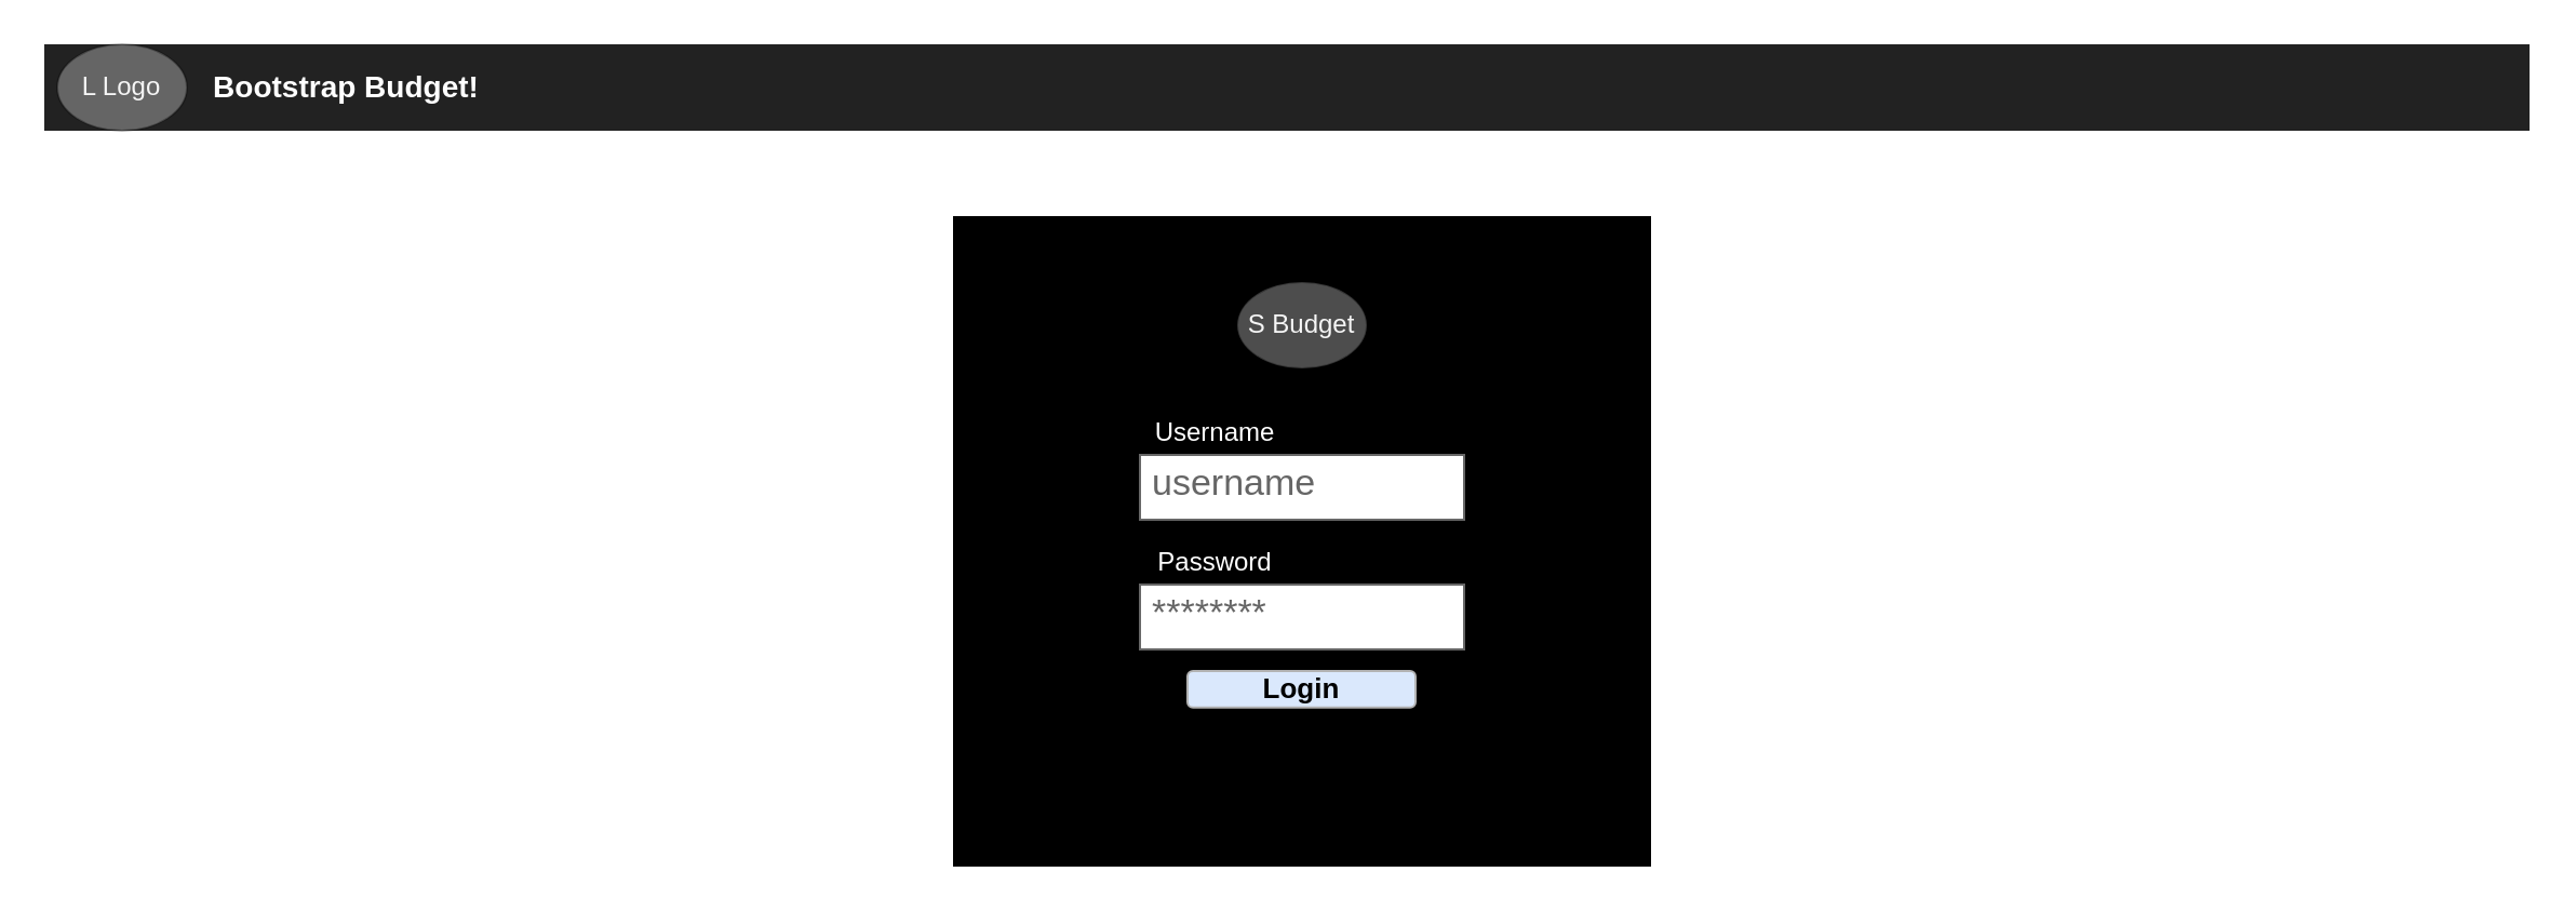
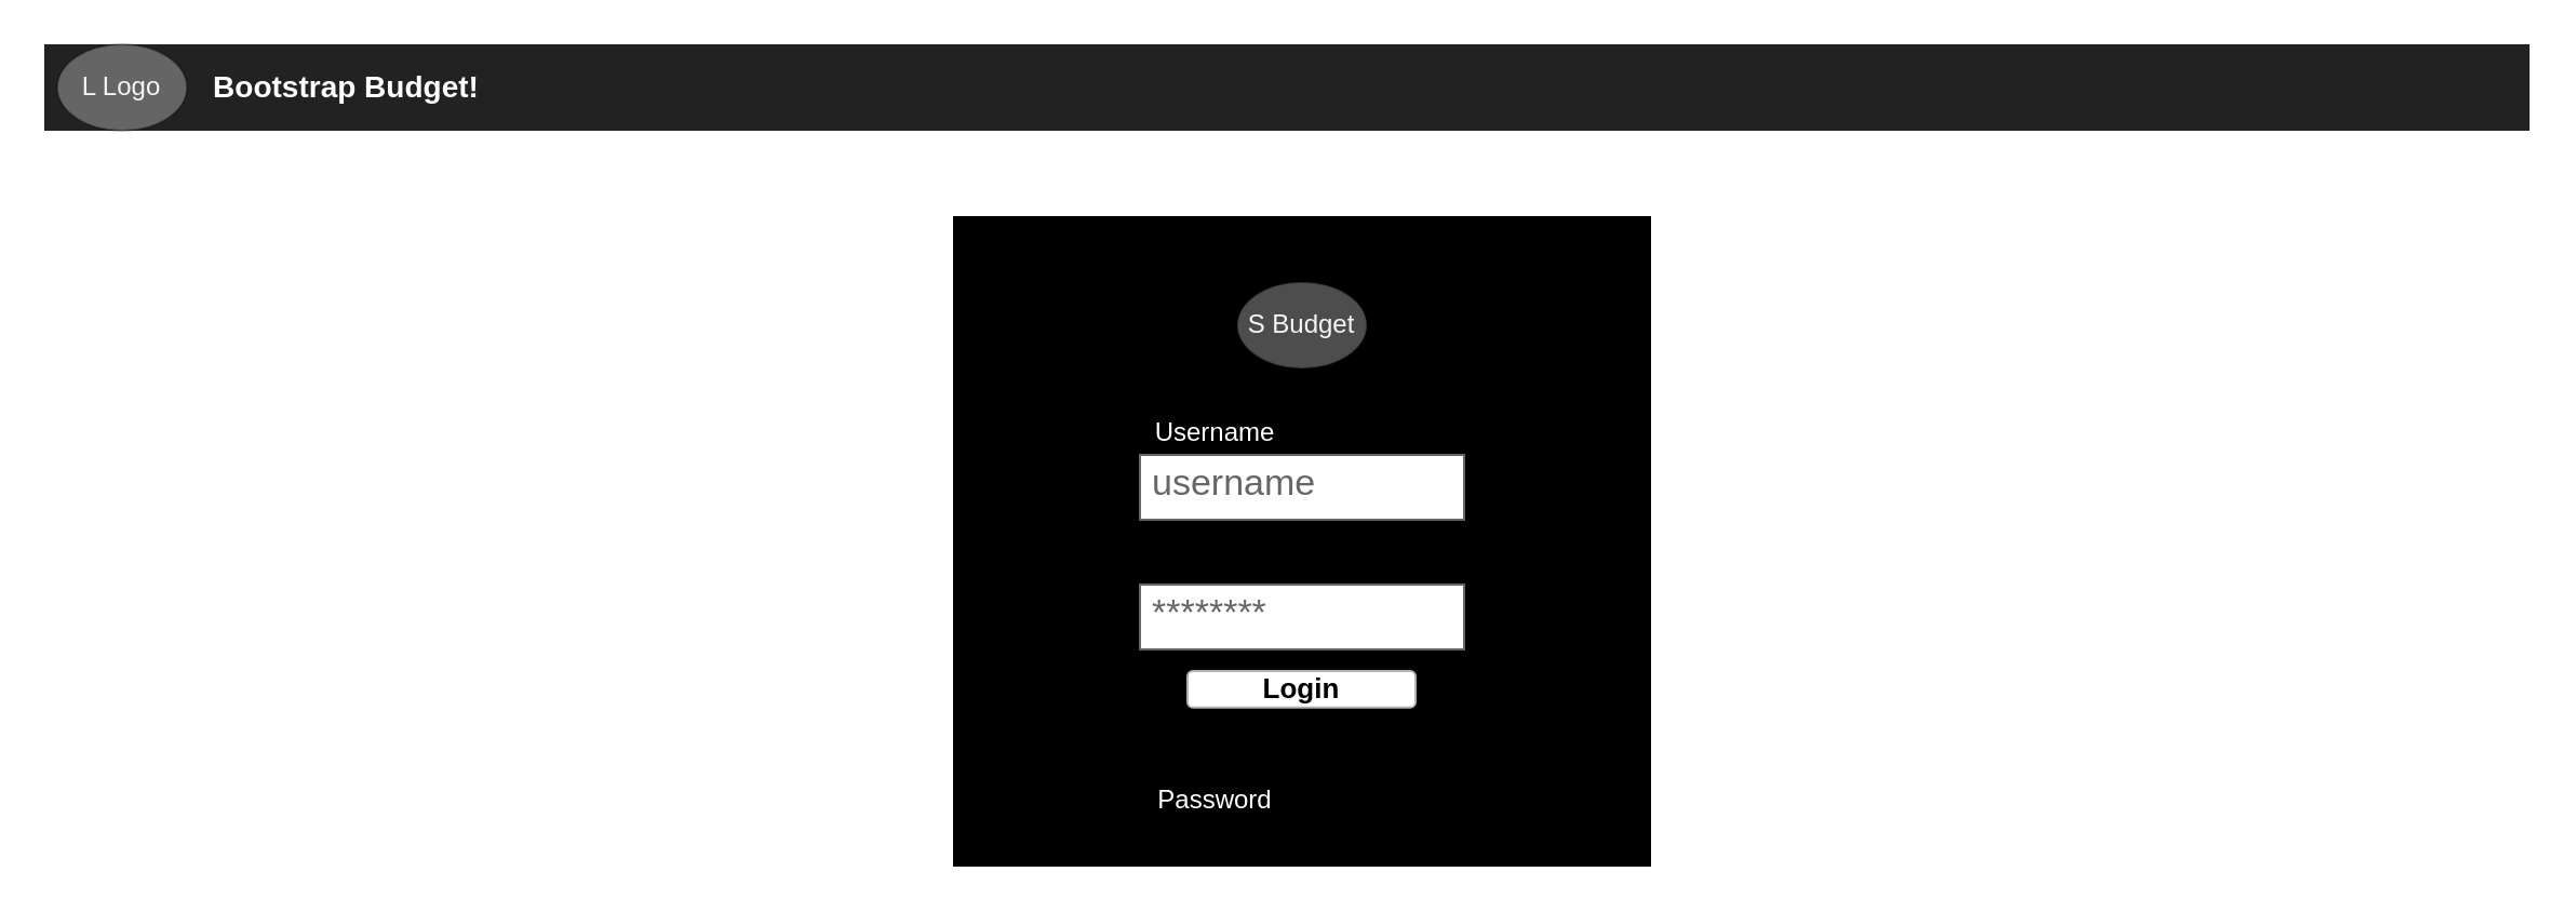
  <mxCell id="0" style=";html=1;" />
  <mxCell id="1" style=";html=1;" parent="0" />
  <mxCell id="2" value="" style="html=1;shadow=0;dashed=0;shape=mxgraph.bootstrap.rect;fillColor=#222222;strokeColor=none;whiteSpace=wrap;rounded=0;fontSize=12;fontColor=#000000;align=center;fontStyle=1;" parent="1" vertex="1"><mxGeometry x="20" y="20" width="1150" height="40" as="geometry" /></mxCell>
  <mxCell id="3" value="Bootstrap Budget!" style="html=1;shadow=0;dashed=0;fillColor=none;strokeColor=none;shape=mxgraph.bootstrap.rect;fontSize=14;whiteSpace=wrap;fontStyle=1;fontColor=#FFFFFF;" parent="2" vertex="1"><mxGeometry x="65" width="150" height="40" as="geometry" /></mxCell>
  <mxCell id="4" value="L Logo" style="ellipse;whiteSpace=wrap;html=1;opacity=30;fontColor=#F5F5F5;" parent="2" vertex="1"><mxGeometry x="6" width="60" height="40" as="geometry" /></mxCell>
  <mxCell id="5" value="" style="strokeWidth=1;shadow=0;dashed=0;align=left;html=1;shape=mxgraph.mockup.text.textBox;fontColor=#000000;align=left;fontSize=12;spacingLeft=4;spacingTop=-3;strokeColor=#000000;mainText=;fontFamily=Helvetica;fillColor=#000000;" parent="1" vertex="1"><mxGeometry x="441" y="100" width="322" height="300" as="geometry" /></mxCell>
  <mxCell id="6" value="S Budget" style="ellipse;whiteSpace=wrap;html=1;opacity=30;fontColor=#F5F5F5;fillColor=#FFFFFF;" parent="1" vertex="1"><mxGeometry x="572" y="130" width="60" height="40" as="geometry" /></mxCell>
  <mxCell id="7" value="username" style="strokeWidth=1;shadow=0;dashed=0;align=center;html=1;shape=mxgraph.mockup.text.textBox;fontColor=#666666;align=left;fontSize=17;spacingLeft=4;spacingTop=-3;strokeColor=#666666;mainText=;fillColor=#FFFFFF;" vertex="1" parent="1"><mxGeometry x="527" y="210" width="150" height="30" as="geometry" /></mxCell>
  <mxCell id="8" value="********" style="strokeWidth=1;shadow=0;dashed=0;align=center;html=1;shape=mxgraph.mockup.text.textBox;fontColor=#666666;align=left;fontSize=17;spacingLeft=4;spacingTop=-3;strokeColor=#666666;mainText=;fillColor=#FFFFFF;" vertex="1" parent="1"><mxGeometry x="527" y="270" width="150" height="30" as="geometry" /></mxCell>
  <mxCell id="9" value="Username" style="text;html=1;strokeColor=none;fillColor=none;align=center;verticalAlign=middle;whiteSpace=wrap;rounded=0;fontColor=#FFFFFF;" vertex="1" parent="1"><mxGeometry x="527" y="190" width="70" height="20" as="geometry" /></mxCell>
- <mxCell id="10" value="Password" style="text;html=1;strokeColor=none;fillColor=none;align=center;verticalAlign=middle;whiteSpace=wrap;rounded=0;fontColor=#FFFFFF;" vertex="1" parent="1"><mxGeometry x="527" y="250" width="70" height="20" as="geometry" /></mxCell>
- <mxCell id="11" value="&lt;b&gt;&lt;font style=&quot;font-size: 13px&quot;&gt;Login&lt;/font&gt;&lt;/b&gt;" style="rounded=1;html=1;shadow=0;dashed=0;whiteSpace=wrap;fontSize=10;align=center;strokeColor=#B3B3B3;fillColor=#dae8fc;" vertex="1" parent="1"><mxGeometry x="549" y="310" width="105.5" height="16.88" as="geometry" /></mxCell>
+ <mxCell id="10" value="Password" style="text;html=1;strokeColor=none;fillColor=none;align=center;verticalAlign=middle;whiteSpace=wrap;rounded=0;fontColor=#FFFFFF;" vertex="1" parent="1"><mxGeometry x="527" y="360" width="70" height="20" as="geometry" /></mxCell>
+ <mxCell id="11" value="&lt;b&gt;&lt;font style=&quot;font-size: 13px&quot;&gt;Login&lt;/font&gt;&lt;/b&gt;" style="rounded=1;html=1;shadow=0;dashed=0;whiteSpace=wrap;fontSize=10;align=center;strokeColor=#B3B3B3;fillColor=#FFFFFF;" vertex="1" parent="1"><mxGeometry x="549" y="310" width="105.5" height="16.88" as="geometry" /></mxCell>
